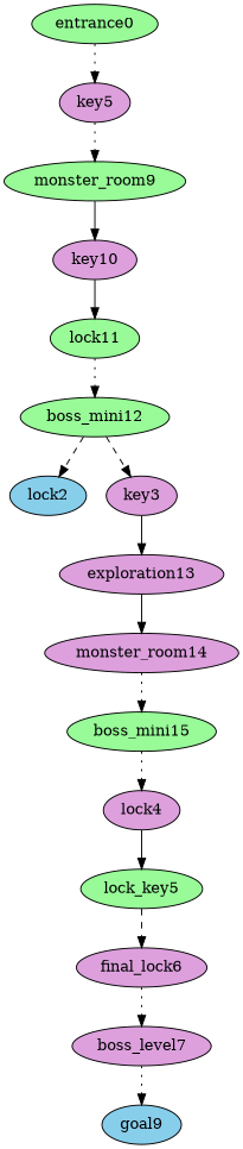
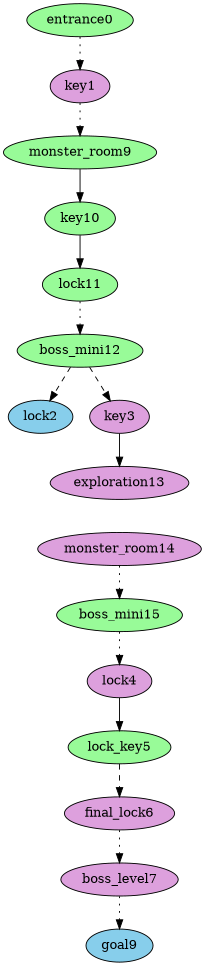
  digraph {
    node [fillcolor=plum style=filled]
    edge [style=dotted]
    entrance0 [fillcolor=palegreen]
-   key1 [label=key5]
+   key1
    monster_room9 [fillcolor=palegreen]
-   key10
+   key10 [fillcolor=palegreen]
    lock11 [fillcolor=palegreen]
    lock2 [fillcolor=skyblue]
    key3
    exploration13
    monster_room14
    boss_mini15 [fillcolor=palegreen]
    n11 [fillcolor=palegreen label=lock_key5]
    lock4
    final_lock6
    boss_level7
    n15 [fillcolor=skyblue label=goal9]
    boss_mini12 [fillcolor=palegreen]
    entrance0 -> key1
    key1 -> monster_room9
    monster_room9 -> key10 [style=solid]
    key10 -> lock11 [style=solid]
    lock11 -> boss_mini12
    key3 -> exploration13 [style=solid]
-   exploration13 -> monster_room14 [style=solid]
    monster_room14 -> boss_mini15
    boss_mini15 -> lock4
    n11 -> final_lock6 [style=dashed]
    lock4 -> n11 [style=solid]
    final_lock6 -> boss_level7
    boss_level7 -> n15
    boss_mini12 -> lock2 [style=dashed]
    boss_mini12 -> key3 [style=dashed]
  }
